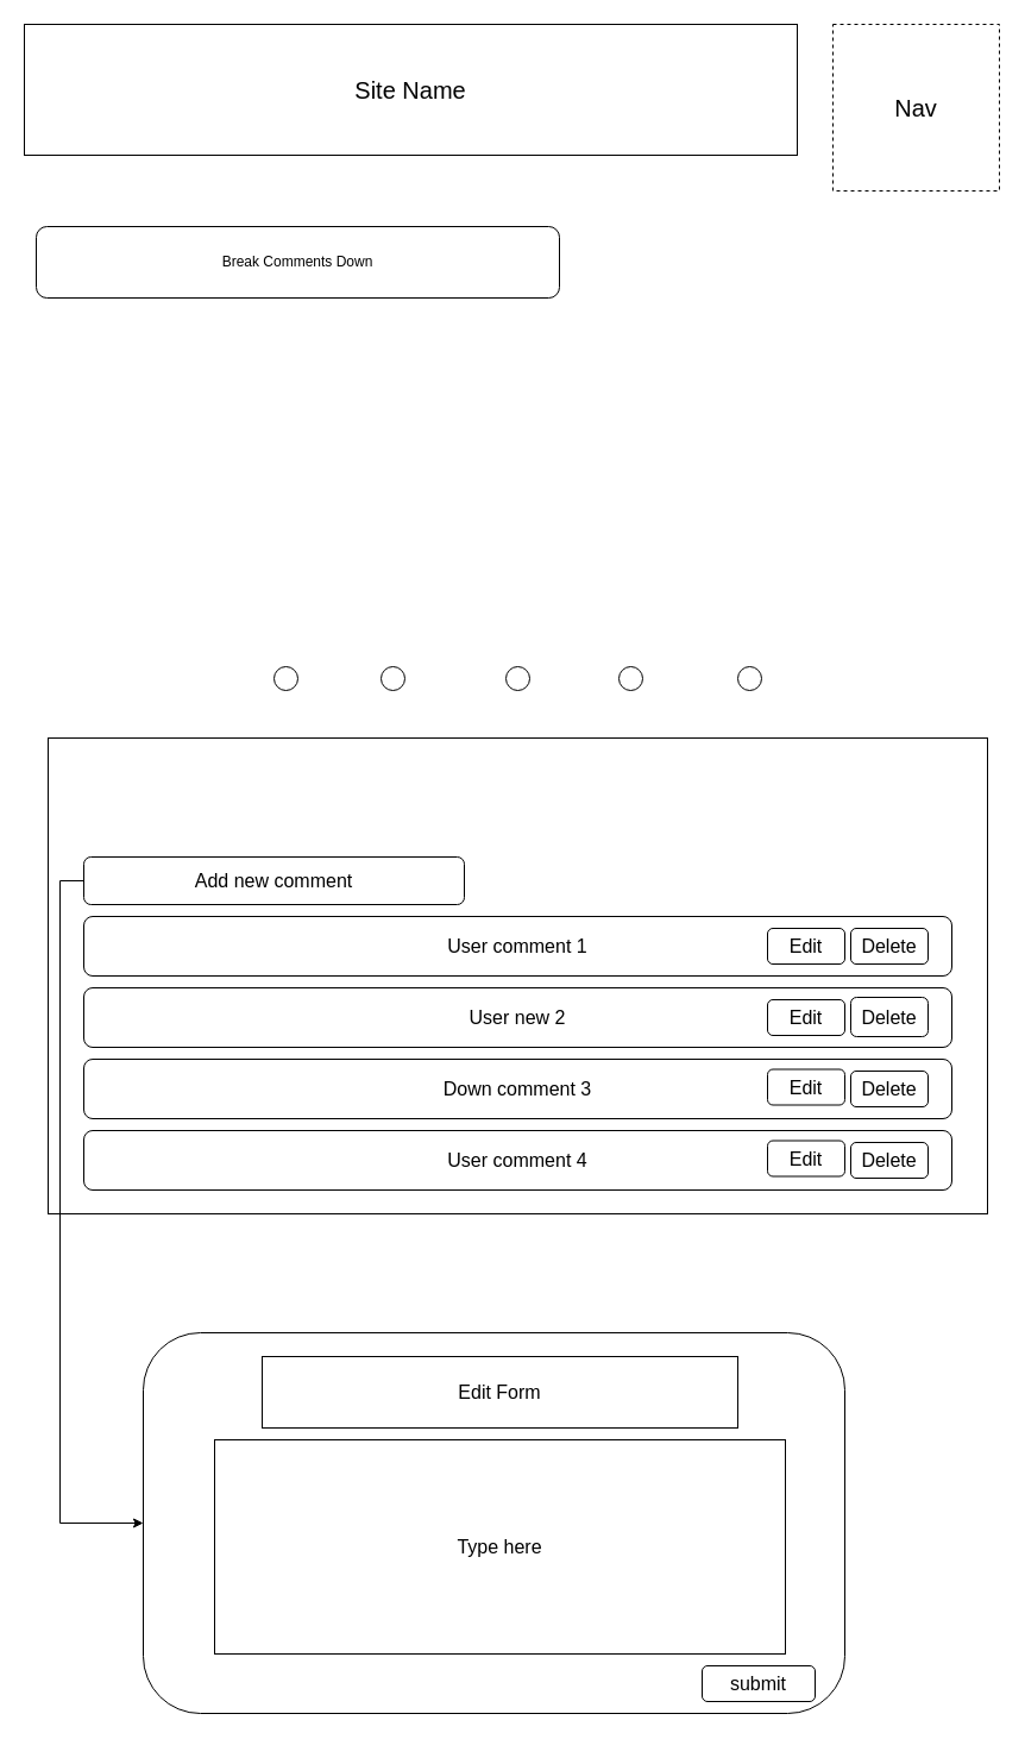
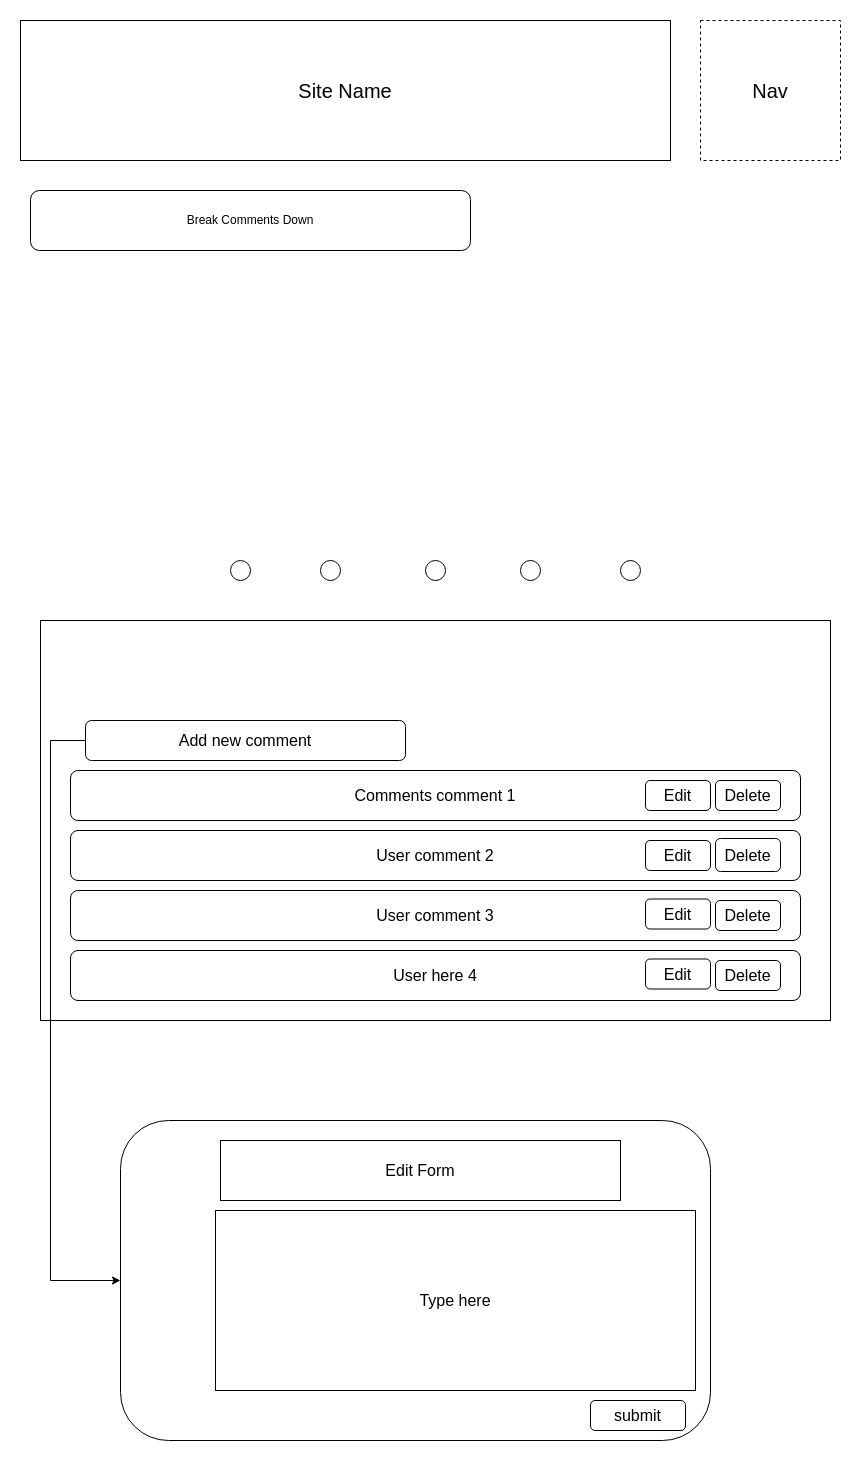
  <mxCell id="0" />
  <mxCell id="1" parent="0" />
- <mxCell id="2" value="&lt;font style=&quot;font-size: 20px&quot;&gt;Site Name&lt;/font&gt;" style="rounded=0;whiteSpace=wrap;html=1;" vertex="1" parent="1"><mxGeometry x="20" y="20" width="650" height="110" as="geometry" /></mxCell>
+ <mxCell id="2" value="&lt;font style=&quot;font-size: 20px&quot;&gt;Site Name&lt;/font&gt;" style="rounded=0;whiteSpace=wrap;html=1;" vertex="1" parent="1"><mxGeometry x="20" y="20" width="650" height="140" as="geometry" /></mxCell>
  <mxCell id="3" value="Break Comments Down" style="rounded=1;whiteSpace=wrap;html=1;" vertex="1" parent="1"><mxGeometry x="30" y="190" width="440" height="60" as="geometry" /></mxCell>
  <mxCell id="4" value="&lt;font style=&quot;font-size: 20px&quot;&gt;Nav&lt;br&gt;&lt;/font&gt;" style="whiteSpace=wrap;html=1;aspect=fixed;dashed=1;" vertex="1" parent="1"><mxGeometry x="700" y="20" width="140" height="140" as="geometry" /></mxCell>
  <mxCell id="5" value="" style="ellipse;whiteSpace=wrap;html=1;aspect=fixed;fontSize=16;" vertex="1" parent="1"><mxGeometry x="230" y="560" width="20" height="20" as="geometry" /></mxCell>
  <mxCell id="6" value="" style="ellipse;whiteSpace=wrap;html=1;aspect=fixed;fontSize=16;" vertex="1" parent="1"><mxGeometry x="320" y="560" width="20" height="20" as="geometry" /></mxCell>
  <mxCell id="7" value="" style="ellipse;whiteSpace=wrap;html=1;aspect=fixed;fontSize=16;" vertex="1" parent="1"><mxGeometry x="425" y="560" width="20" height="20" as="geometry" /></mxCell>
  <mxCell id="8" value="" style="ellipse;whiteSpace=wrap;html=1;aspect=fixed;fontSize=16;" vertex="1" parent="1"><mxGeometry x="520" y="560" width="20" height="20" as="geometry" /></mxCell>
  <mxCell id="9" value="" style="ellipse;whiteSpace=wrap;html=1;aspect=fixed;fontSize=16;" vertex="1" parent="1"><mxGeometry x="620" y="560" width="20" height="20" as="geometry" /></mxCell>
  <mxCell id="10" value="" style="rounded=0;whiteSpace=wrap;html=1;fontSize=16;align=left;" vertex="1" parent="1"><mxGeometry x="40" y="620" width="790" height="400" as="geometry" /></mxCell>
  <mxCell id="11" style="edgeStyle=orthogonalEdgeStyle;rounded=0;orthogonalLoop=1;jettySize=auto;html=1;exitX=0;exitY=0.5;exitDx=0;exitDy=0;fontSize=16;" edge="1" parent="1" source="12" target="17"><mxGeometry relative="1" as="geometry"><mxPoint x="190" y="1280" as="targetPoint" /><Array as="points"><mxPoint x="50" y="740" /><mxPoint x="50" y="1280" /></Array></mxGeometry></mxCell>
- <mxCell id="12" value="Add new comment" style="rounded=1;whiteSpace=wrap;html=1;fontSize=16;" vertex="1" parent="1"><mxGeometry x="70" y="720" width="320" height="40" as="geometry" /></mxCell>
- <mxCell id="13" value="User comment 1" style="rounded=1;whiteSpace=wrap;html=1;fontSize=16;" vertex="1" parent="1"><mxGeometry x="70" y="770" width="730" height="50" as="geometry" /></mxCell>
- <mxCell id="14" value="Down comment 3" style="rounded=1;whiteSpace=wrap;html=1;fontSize=16;" vertex="1" parent="1"><mxGeometry x="70" y="890" width="730" height="50" as="geometry" /></mxCell>
- <mxCell id="15" value="User new 2" style="rounded=1;whiteSpace=wrap;html=1;fontSize=16;" vertex="1" parent="1"><mxGeometry x="70" y="830" width="730" height="50" as="geometry" /></mxCell>
- <mxCell id="16" value="User comment 4" style="rounded=1;whiteSpace=wrap;html=1;fontSize=16;" vertex="1" parent="1"><mxGeometry x="70" y="950" width="730" height="50" as="geometry" /></mxCell>
+ <mxCell id="12" value="Add new comment" style="rounded=1;whiteSpace=wrap;html=1;fontSize=16;" vertex="1" parent="1"><mxGeometry x="85" y="720" width="320" height="40" as="geometry" /></mxCell>
+ <mxCell id="13" value="Comments comment 1" style="rounded=1;whiteSpace=wrap;html=1;fontSize=16;" vertex="1" parent="1"><mxGeometry x="70" y="770" width="730" height="50" as="geometry" /></mxCell>
+ <mxCell id="14" value="User comment 3" style="rounded=1;whiteSpace=wrap;html=1;fontSize=16;" vertex="1" parent="1"><mxGeometry x="70" y="890" width="730" height="50" as="geometry" /></mxCell>
+ <mxCell id="15" value="User comment 2" style="rounded=1;whiteSpace=wrap;html=1;fontSize=16;" vertex="1" parent="1"><mxGeometry x="70" y="830" width="730" height="50" as="geometry" /></mxCell>
+ <mxCell id="16" value="User here 4" style="rounded=1;whiteSpace=wrap;html=1;fontSize=16;" vertex="1" parent="1"><mxGeometry x="70" y="950" width="730" height="50" as="geometry" /></mxCell>
  <mxCell id="17" value="" style="rounded=1;whiteSpace=wrap;html=1;" vertex="1" parent="1"><mxGeometry x="120" y="1120" width="590" height="320" as="geometry" /></mxCell>
  <mxCell id="18" value="Edit Form" style="rounded=0;whiteSpace=wrap;html=1;fontSize=16;" vertex="1" parent="1"><mxGeometry x="220" y="1140" width="400" height="60" as="geometry" /></mxCell>
  <mxCell id="19" value="submit" style="rounded=1;whiteSpace=wrap;html=1;fontSize=16;" vertex="1" parent="1"><mxGeometry x="590" y="1400" width="95" height="30" as="geometry" /></mxCell>
- <mxCell id="20" value="Type here" style="rounded=0;whiteSpace=wrap;html=1;fontSize=16;" vertex="1" parent="1"><mxGeometry x="180" y="1210" width="480" height="180" as="geometry" /></mxCell>
+ <mxCell id="20" value="Type here" style="rounded=0;whiteSpace=wrap;html=1;fontSize=16;" vertex="1" parent="1"><mxGeometry x="215" y="1210" width="480" height="180" as="geometry" /></mxCell>
  <mxCell id="21" value="Delete" style="rounded=1;whiteSpace=wrap;html=1;fontSize=16;" vertex="1" parent="1"><mxGeometry x="715" y="780" width="65" height="30" as="geometry" /></mxCell>
  <mxCell id="22" value="Delete" style="rounded=1;whiteSpace=wrap;html=1;fontSize=16;" vertex="1" parent="1"><mxGeometry x="715" y="838" width="65" height="33" as="geometry" /></mxCell>
  <mxCell id="23" value="Edit" style="rounded=1;whiteSpace=wrap;html=1;fontSize=16;" vertex="1" parent="1"><mxGeometry x="645" y="958.5" width="65" height="30" as="geometry" /></mxCell>
  <mxCell id="24" value="Edit" style="rounded=1;whiteSpace=wrap;html=1;fontSize=16;" vertex="1" parent="1"><mxGeometry x="645" y="898.5" width="65" height="30" as="geometry" /></mxCell>
  <mxCell id="25" value="Edit" style="rounded=1;whiteSpace=wrap;html=1;fontSize=16;" vertex="1" parent="1"><mxGeometry x="645" y="840" width="65" height="30" as="geometry" /></mxCell>
  <mxCell id="26" value="Edit" style="rounded=1;whiteSpace=wrap;html=1;fontSize=16;" vertex="1" parent="1"><mxGeometry x="645" y="780" width="65" height="30" as="geometry" /></mxCell>
  <mxCell id="27" value="Delete" style="rounded=1;whiteSpace=wrap;html=1;fontSize=16;" vertex="1" parent="1"><mxGeometry x="715" y="900" width="65" height="30" as="geometry" /></mxCell>
  <mxCell id="28" value="Delete" style="rounded=1;whiteSpace=wrap;html=1;fontSize=16;" vertex="1" parent="1"><mxGeometry x="715" y="960" width="65" height="30" as="geometry" /></mxCell>
